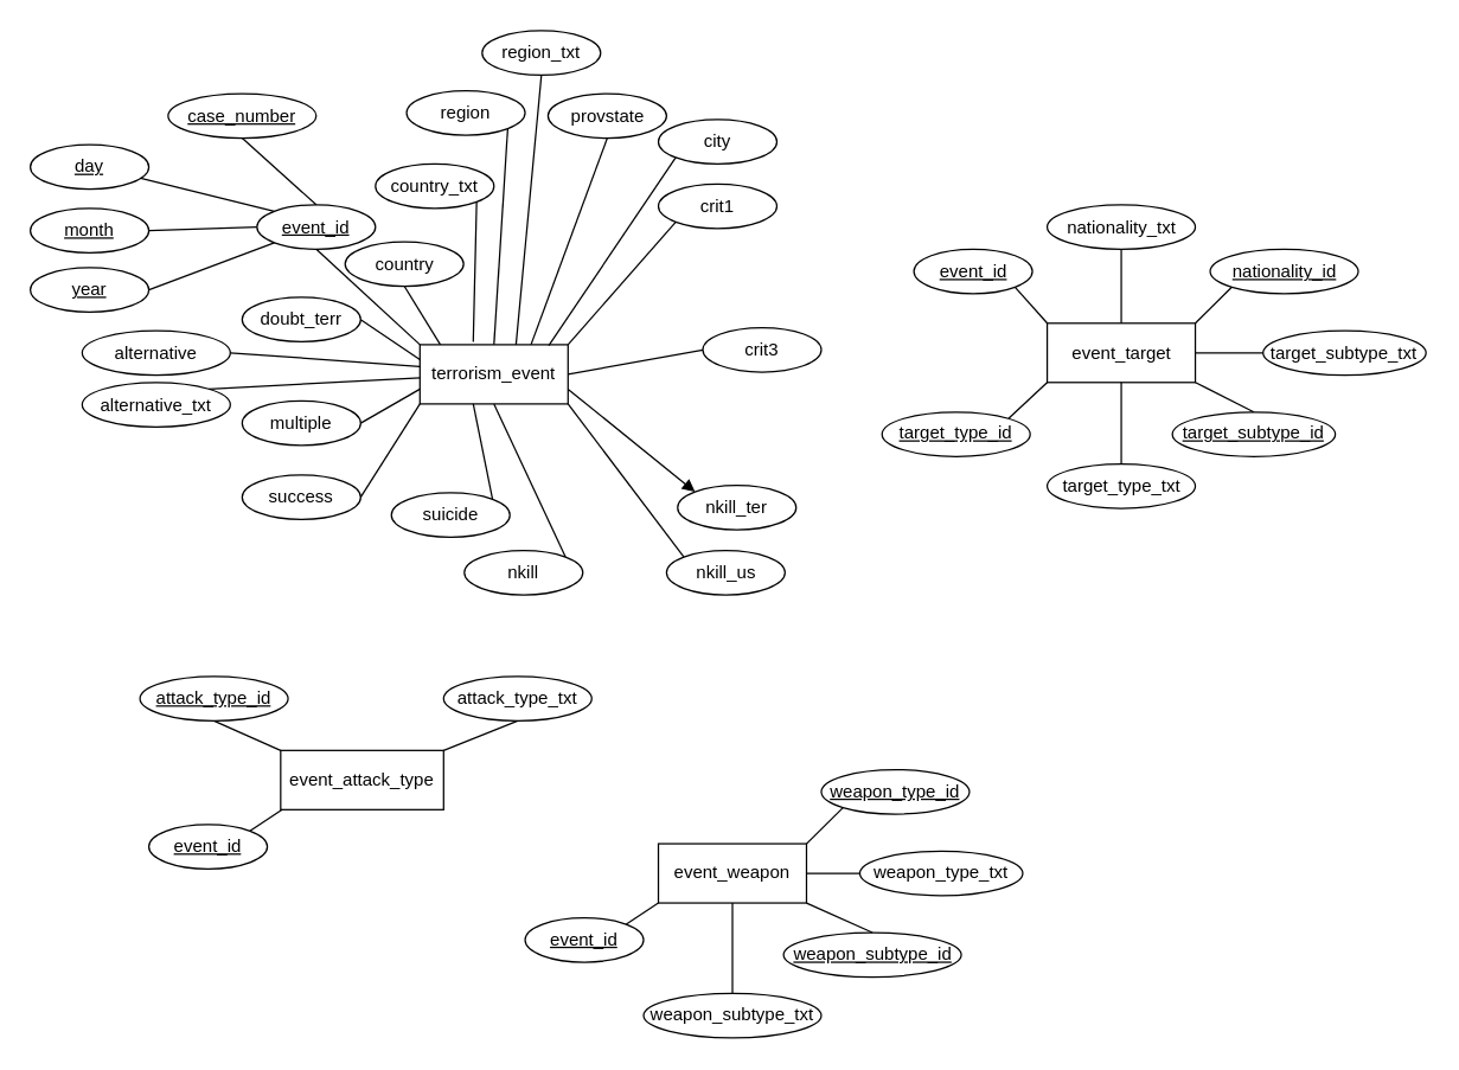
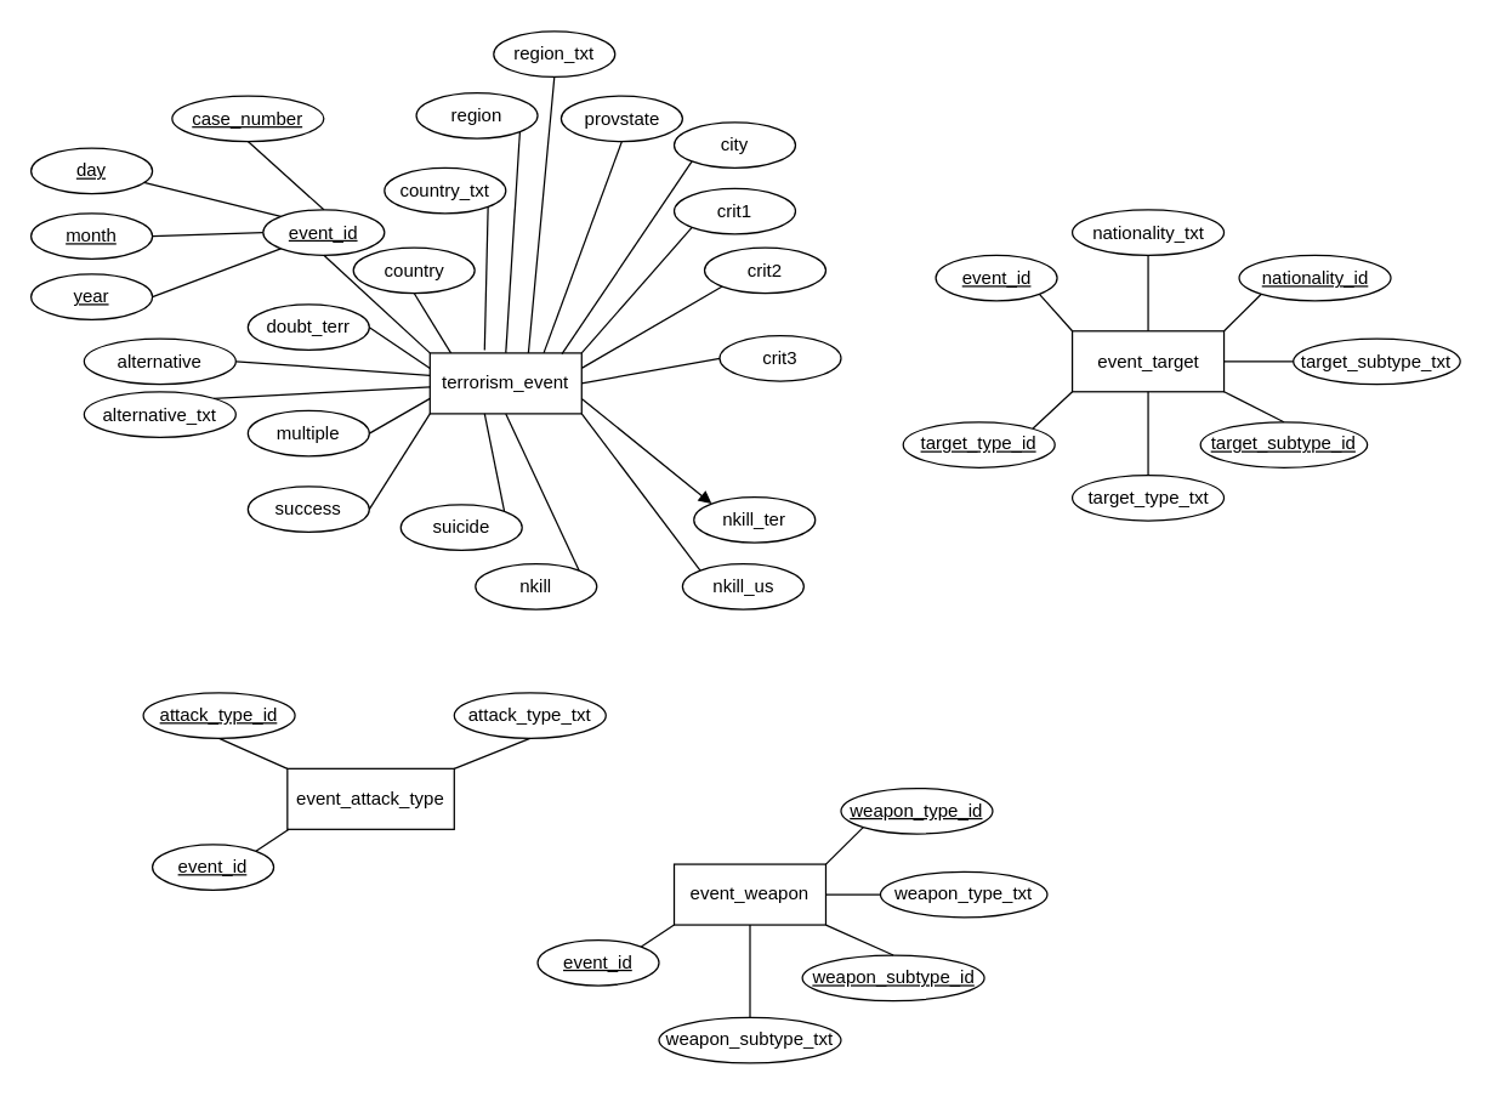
  <mxCell id="0" />
  <mxCell id="1" parent="0" />
  <mxCell id="2" value="region" style="ellipse;whiteSpace=wrap;html=1;align=center;" parent="1" vertex="1"><mxGeometry x="274" y="60.5" width="80" height="30" as="geometry" /></mxCell>
  <mxCell id="3" value="region_txt" style="ellipse;whiteSpace=wrap;html=1;align=center;" parent="1" vertex="1"><mxGeometry x="325" y="20" width="80" height="30" as="geometry" /></mxCell>
  <mxCell id="4" value="" style="endArrow=none;html=1;rounded=0;exitX=0.5;exitY=0;exitDx=0;exitDy=0;entryX=1;entryY=1;entryDx=0;entryDy=0;" parent="1" source="10" target="2" edge="1"><mxGeometry relative="1" as="geometry"><mxPoint x="343.25" y="217.5" as="sourcePoint" /><mxPoint x="246" y="120.5" as="targetPoint" /></mxGeometry></mxCell>
  <mxCell id="5" value="" style="endArrow=none;html=1;rounded=0;exitX=0.5;exitY=1;exitDx=0;exitDy=0;entryX=0.647;entryY=0.05;entryDx=0;entryDy=0;entryPerimeter=0;" parent="1" source="3" target="10" edge="1"><mxGeometry relative="1" as="geometry"><mxPoint x="270" y="56" as="sourcePoint" /><mxPoint x="338" y="50" as="targetPoint" /></mxGeometry></mxCell>
  <mxCell id="6" value="country" style="ellipse;whiteSpace=wrap;html=1;align=center;" parent="1" vertex="1"><mxGeometry x="232.5" y="162.5" width="80" height="30" as="geometry" /></mxCell>
  <mxCell id="7" value="country_txt" style="ellipse;whiteSpace=wrap;html=1;align=center;" parent="1" vertex="1"><mxGeometry x="253" y="110" width="80" height="30" as="geometry" /></mxCell>
  <mxCell id="8" value="" style="endArrow=none;html=1;rounded=0;exitX=0.15;exitY=0.05;exitDx=0;exitDy=0;entryX=0.5;entryY=1;entryDx=0;entryDy=0;exitPerimeter=0;" parent="1" source="10" target="6" edge="1"><mxGeometry relative="1" as="geometry"><mxPoint x="325" y="222.5" as="sourcePoint" /><mxPoint x="172.5" y="222.5" as="targetPoint" /></mxGeometry></mxCell>
  <mxCell id="9" value="" style="endArrow=none;html=1;rounded=0;exitX=1;exitY=1;exitDx=0;exitDy=0;entryX=0.36;entryY=-0.05;entryDx=0;entryDy=0;entryPerimeter=0;" parent="1" source="7" target="10" edge="1"><mxGeometry relative="1" as="geometry"><mxPoint x="302" y="145" as="sourcePoint" /><mxPoint x="279.5" y="170" as="targetPoint" /></mxGeometry></mxCell>
  <mxCell id="10" value="terrorism_event" style="whiteSpace=wrap;html=1;align=center;" parent="1" vertex="1"><mxGeometry x="283" y="232" width="100" height="40" as="geometry" /></mxCell>
  <mxCell id="11" value="event_id" style="ellipse;whiteSpace=wrap;html=1;align=center;fontStyle=4;" parent="1" vertex="1"><mxGeometry x="173" y="137.5" width="80" height="30" as="geometry" /></mxCell>
  <mxCell id="12" value="year" style="ellipse;whiteSpace=wrap;html=1;align=center;fontStyle=4;" parent="1" vertex="1"><mxGeometry x="20" y="180" width="80" height="30" as="geometry" /></mxCell>
  <mxCell id="13" value="month" style="ellipse;whiteSpace=wrap;html=1;align=center;fontStyle=4;" parent="1" vertex="1"><mxGeometry x="20" y="140" width="80" height="30" as="geometry" /></mxCell>
  <mxCell id="14" value="day" style="ellipse;whiteSpace=wrap;html=1;align=center;fontStyle=4;" parent="1" vertex="1"><mxGeometry x="20" y="97" width="80" height="30" as="geometry" /></mxCell>
  <mxCell id="15" value="case_number" style="ellipse;whiteSpace=wrap;html=1;align=center;fontStyle=4;" parent="1" vertex="1"><mxGeometry x="113" y="62.5" width="100" height="30" as="geometry" /></mxCell>
  <mxCell id="16" value="" style="endArrow=none;html=1;rounded=0;entryX=1;entryY=0.5;entryDx=0;entryDy=0;exitX=0;exitY=1;exitDx=0;exitDy=0;" parent="1" source="11" target="12" edge="1"><mxGeometry width="50" height="50" relative="1" as="geometry"><mxPoint x="65" y="252.5" as="sourcePoint" /><mxPoint x="115" y="202.5" as="targetPoint" /></mxGeometry></mxCell>
  <mxCell id="17" value="" style="endArrow=none;html=1;rounded=0;entryX=1;entryY=0.5;entryDx=0;entryDy=0;exitX=0;exitY=0.5;exitDx=0;exitDy=0;" parent="1" source="11" target="13" edge="1"><mxGeometry width="50" height="50" relative="1" as="geometry"><mxPoint x="225" y="252.5" as="sourcePoint" /><mxPoint x="735" y="142.5" as="targetPoint" /></mxGeometry></mxCell>
  <mxCell id="18" value="" style="endArrow=none;html=1;rounded=0;entryX=0.93;entryY=0.75;entryDx=0;entryDy=0;exitX=0;exitY=0;exitDx=0;exitDy=0;entryPerimeter=0;" parent="1" source="11" target="14" edge="1"><mxGeometry width="50" height="50" relative="1" as="geometry"><mxPoint x="685" y="192.5" as="sourcePoint" /><mxPoint x="735" y="142.5" as="targetPoint" /></mxGeometry></mxCell>
  <mxCell id="19" value="" style="endArrow=none;html=1;rounded=0;entryX=0.5;entryY=1;entryDx=0;entryDy=0;exitX=0.5;exitY=0;exitDx=0;exitDy=0;" parent="1" source="11" target="15" edge="1"><mxGeometry width="50" height="50" relative="1" as="geometry"><mxPoint x="175" y="362.5" as="sourcePoint" /><mxPoint x="225" y="312.5" as="targetPoint" /></mxGeometry></mxCell>
  <mxCell id="20" value="crit1" style="ellipse;shape=ellipse;margin=3;whiteSpace=wrap;html=1;align=center;" parent="1" vertex="1"><mxGeometry x="444" y="123.5" width="80" height="30" as="geometry" /></mxCell>
  <mxCell id="21" value="" style="endArrow=none;html=1;rounded=0;exitX=0;exitY=0;exitDx=0;exitDy=0;entryX=0.5;entryY=1;entryDx=0;entryDy=0;" parent="1" source="10" target="11" edge="1"><mxGeometry relative="1" as="geometry"><mxPoint x="635" y="162.5" as="sourcePoint" /><mxPoint x="795" y="162.5" as="targetPoint" /></mxGeometry></mxCell>
  <mxCell id="22" value="" style="endArrow=none;html=1;rounded=0;entryX=0;entryY=1;entryDx=0;entryDy=0;exitX=1;exitY=0;exitDx=0;exitDy=0;" parent="1" source="10" target="20" edge="1"><mxGeometry relative="1" as="geometry"><mxPoint x="635" y="162.5" as="sourcePoint" /><mxPoint x="795" y="162.5" as="targetPoint" /></mxGeometry></mxCell>
  <mxCell id="23" value="doubt_terr" style="ellipse;whiteSpace=wrap;html=1;align=center;" parent="1" vertex="1"><mxGeometry x="163" y="200" width="80" height="30" as="geometry" /></mxCell>
  <mxCell id="24" value="multiple" style="ellipse;whiteSpace=wrap;html=1;align=center;" parent="1" vertex="1"><mxGeometry x="163" y="270" width="80" height="30" as="geometry" /></mxCell>
  <mxCell id="25" value="" style="endArrow=none;html=1;rounded=0;exitX=0;exitY=0.25;exitDx=0;exitDy=0;entryX=1;entryY=0.5;entryDx=0;entryDy=0;" parent="1" source="10" target="23" edge="1"><mxGeometry relative="1" as="geometry"><mxPoint x="635" y="162.5" as="sourcePoint" /><mxPoint x="795" y="162.5" as="targetPoint" /></mxGeometry></mxCell>
  <mxCell id="26" value="success" style="ellipse;whiteSpace=wrap;html=1;align=center;" parent="1" vertex="1"><mxGeometry x="163" y="320" width="80" height="30" as="geometry" /></mxCell>
  <mxCell id="27" value="suicide" style="ellipse;whiteSpace=wrap;html=1;align=center;" parent="1" vertex="1"><mxGeometry x="263.75" y="332" width="80" height="30" as="geometry" /></mxCell>
  <mxCell id="28" value="alternative" style="ellipse;whiteSpace=wrap;html=1;align=center;" parent="1" vertex="1"><mxGeometry x="55" y="222.5" width="100" height="30" as="geometry" /></mxCell>
  <mxCell id="29" value="alternative_txt" style="ellipse;whiteSpace=wrap;html=1;align=center;" parent="1" vertex="1"><mxGeometry x="55" y="257.5" width="100" height="30" as="geometry" /></mxCell>
  <mxCell id="30" value="" style="endArrow=none;html=1;rounded=0;exitX=1;exitY=0.5;exitDx=0;exitDy=0;entryX=0;entryY=0.367;entryDx=0;entryDy=0;entryPerimeter=0;" parent="1" source="28" target="10" edge="1"><mxGeometry relative="1" as="geometry"><mxPoint x="-188.5" y="-108" as="sourcePoint" /><mxPoint x="283" y="236.5" as="targetPoint" /></mxGeometry></mxCell>
  <mxCell id="31" value="" style="endArrow=none;html=1;rounded=0;entryX=1;entryY=0;entryDx=0;entryDy=0;exitX=0.003;exitY=0.558;exitDx=0;exitDy=0;exitPerimeter=0;" parent="1" source="10" target="29" edge="1"><mxGeometry relative="1" as="geometry"><mxPoint x="285" y="250" as="sourcePoint" /><mxPoint x="-143.5" y="-32.51" as="targetPoint" /></mxGeometry></mxCell>
  <mxCell id="32" value="city" style="ellipse;whiteSpace=wrap;html=1;align=center;" parent="1" vertex="1"><mxGeometry x="444" y="80" width="80" height="30" as="geometry" /></mxCell>
  <mxCell id="33" value="provstate" style="ellipse;whiteSpace=wrap;html=1;align=center;" parent="1" vertex="1"><mxGeometry x="369.5" y="62.5" width="80" height="30" as="geometry" /></mxCell>
  <mxCell id="34" value="" style="endArrow=none;html=1;rounded=0;exitX=0.5;exitY=1;exitDx=0;exitDy=0;entryX=0.75;entryY=0;entryDx=0;entryDy=0;" parent="1" source="33" target="10" edge="1"><mxGeometry relative="1" as="geometry"><mxPoint x="605" y="140" as="sourcePoint" /><mxPoint x="765" y="140" as="targetPoint" /></mxGeometry></mxCell>
  <mxCell id="35" value="" style="endArrow=none;html=1;rounded=0;exitX=0;exitY=1;exitDx=0;exitDy=0;entryX=0.87;entryY=0.013;entryDx=0;entryDy=0;entryPerimeter=0;" parent="1" source="32" target="10" edge="1"><mxGeometry relative="1" as="geometry"><mxPoint x="605" y="140" as="sourcePoint" /><mxPoint x="355" y="230" as="targetPoint" /></mxGeometry></mxCell>
  <mxCell id="36" value="" style="endArrow=none;html=1;rounded=0;exitX=1;exitY=0.5;exitDx=0;exitDy=0;entryX=0;entryY=0.75;entryDx=0;entryDy=0;" parent="1" source="24" target="10" edge="1"><mxGeometry relative="1" as="geometry"><mxPoint x="275" y="340" as="sourcePoint" /><mxPoint x="435" y="340" as="targetPoint" /></mxGeometry></mxCell>
  <mxCell id="37" value="" style="endArrow=none;html=1;rounded=0;exitX=1;exitY=0.5;exitDx=0;exitDy=0;entryX=0;entryY=1;entryDx=0;entryDy=0;" parent="1" source="26" target="10" edge="1"><mxGeometry relative="1" as="geometry"><mxPoint x="444" y="299" as="sourcePoint" /><mxPoint x="315" y="270" as="targetPoint" /></mxGeometry></mxCell>
  <mxCell id="38" value="event_target" style="whiteSpace=wrap;html=1;align=center;" parent="1" vertex="1"><mxGeometry x="706.5" y="217.5" width="100" height="40" as="geometry" /></mxCell>
  <mxCell id="39" value="nationality_txt" style="ellipse;whiteSpace=wrap;html=1;align=center;" parent="1" vertex="1"><mxGeometry x="706.5" y="137.5" width="100" height="30" as="geometry" /></mxCell>
  <mxCell id="40" value="" style="endArrow=none;html=1;rounded=0;exitX=0.5;exitY=1;exitDx=0;exitDy=0;entryX=0.5;entryY=0;entryDx=0;entryDy=0;" parent="1" source="39" target="38" edge="1"><mxGeometry relative="1" as="geometry"><mxPoint x="1061.25" y="-0.51" as="sourcePoint" /><mxPoint x="729.75" y="184.5" as="targetPoint" /></mxGeometry></mxCell>
  <mxCell id="41" value="target_subtype_txt" style="ellipse;whiteSpace=wrap;html=1;align=center;" parent="1" vertex="1"><mxGeometry x="852.25" y="222.5" width="110" height="30" as="geometry" /></mxCell>
  <mxCell id="42" value="" style="endArrow=none;html=1;rounded=0;exitX=0;exitY=0.5;exitDx=0;exitDy=0;entryX=1;entryY=0.5;entryDx=0;entryDy=0;" parent="1" source="41" target="38" edge="1"><mxGeometry relative="1" as="geometry"><mxPoint x="1201" y="-112.5" as="sourcePoint" /><mxPoint x="916.5" y="197.5" as="targetPoint" /></mxGeometry></mxCell>
  <mxCell id="43" value="target_type_txt" style="ellipse;whiteSpace=wrap;html=1;align=center;" parent="1" vertex="1"><mxGeometry x="706.5" y="312.5" width="100" height="30" as="geometry" /></mxCell>
  <mxCell id="44" value="event_id" style="ellipse;whiteSpace=wrap;html=1;align=center;fontStyle=4;" parent="1" vertex="1"><mxGeometry x="616.5" y="167.5" width="80" height="30" as="geometry" /></mxCell>
  <mxCell id="45" value="" style="endArrow=none;html=1;rounded=0;entryX=0;entryY=0;entryDx=0;entryDy=0;exitX=1;exitY=1;exitDx=0;exitDy=0;" parent="1" source="44" target="38" edge="1"><mxGeometry relative="1" as="geometry"><mxPoint x="406.5" y="197.5" as="sourcePoint" /><mxPoint x="566.5" y="197.5" as="targetPoint" /></mxGeometry></mxCell>
  <mxCell id="46" value="target_type_id" style="ellipse;whiteSpace=wrap;html=1;align=center;fontStyle=4;" parent="1" vertex="1"><mxGeometry x="595" y="277.49" width="100" height="30" as="geometry" /></mxCell>
  <mxCell id="47" value="" style="endArrow=none;html=1;rounded=0;entryX=0;entryY=1;entryDx=0;entryDy=0;exitX=1;exitY=0;exitDx=0;exitDy=0;" parent="1" source="46" target="38" edge="1"><mxGeometry relative="1" as="geometry"><mxPoint x="406.5" y="197.5" as="sourcePoint" /><mxPoint x="566.5" y="197.5" as="targetPoint" /></mxGeometry></mxCell>
  <mxCell id="48" value="nationality_id" style="ellipse;whiteSpace=wrap;html=1;align=center;fontStyle=4;" parent="1" vertex="1"><mxGeometry x="816.5" y="167.5" width="100" height="30" as="geometry" /></mxCell>
  <mxCell id="49" value="" style="endArrow=none;html=1;rounded=0;entryX=0;entryY=1;entryDx=0;entryDy=0;exitX=1;exitY=0;exitDx=0;exitDy=0;" parent="1" source="38" target="48" edge="1"><mxGeometry relative="1" as="geometry"><mxPoint x="406.5" y="197.5" as="sourcePoint" /><mxPoint x="566.5" y="197.5" as="targetPoint" /></mxGeometry></mxCell>
  <mxCell id="50" value="target_subtype_id" style="ellipse;whiteSpace=wrap;html=1;align=center;fontStyle=4;" parent="1" vertex="1"><mxGeometry x="791" y="277.49" width="110" height="30" as="geometry" /></mxCell>
  <mxCell id="51" value="" style="endArrow=none;html=1;rounded=0;entryX=1;entryY=1;entryDx=0;entryDy=0;exitX=0.5;exitY=0;exitDx=0;exitDy=0;" parent="1" source="50" target="38" edge="1"><mxGeometry relative="1" as="geometry"><mxPoint x="406.5" y="287.5" as="sourcePoint" /><mxPoint x="566.5" y="287.5" as="targetPoint" /></mxGeometry></mxCell>
  <mxCell id="52" value="event_weapon" style="whiteSpace=wrap;html=1;align=center;" parent="1" vertex="1"><mxGeometry x="444" y="569" width="100" height="40" as="geometry" /></mxCell>
  <mxCell id="53" value="weapon_subtype_txt" style="ellipse;whiteSpace=wrap;html=1;align=center;" parent="1" vertex="1"><mxGeometry x="434" y="670" width="120" height="30" as="geometry" /></mxCell>
  <mxCell id="54" value="" style="endArrow=none;html=1;rounded=0;exitX=0.5;exitY=0;exitDx=0;exitDy=0;entryX=0.5;entryY=1;entryDx=0;entryDy=0;" parent="1" source="53" target="52" edge="1"><mxGeometry relative="1" as="geometry"><mxPoint x="803.75" y="469" as="sourcePoint" /><mxPoint x="519.25" y="779" as="targetPoint" /></mxGeometry></mxCell>
  <mxCell id="55" value="weapon_type_txt" style="ellipse;whiteSpace=wrap;html=1;align=center;" parent="1" vertex="1"><mxGeometry x="580" y="574" width="110" height="30" as="geometry" /></mxCell>
  <mxCell id="56" value="" style="endArrow=none;html=1;rounded=0;exitX=0;exitY=0.5;exitDx=0;exitDy=0;entryX=1;entryY=0.5;entryDx=0;entryDy=0;" parent="1" source="55" target="52" edge="1"><mxGeometry relative="1" as="geometry"><mxPoint x="947.25" y="236" as="sourcePoint" /><mxPoint x="662.75" y="546" as="targetPoint" /></mxGeometry></mxCell>
  <mxCell id="57" value="event_id" style="ellipse;whiteSpace=wrap;html=1;align=center;fontStyle=4;" parent="1" vertex="1"><mxGeometry x="354" y="619" width="80" height="30" as="geometry" /></mxCell>
  <mxCell id="58" value="" style="endArrow=none;html=1;rounded=0;entryX=0;entryY=1;entryDx=0;entryDy=0;exitX=1;exitY=0;exitDx=0;exitDy=0;" parent="1" source="57" target="52" edge="1"><mxGeometry relative="1" as="geometry"><mxPoint x="144" y="549" as="sourcePoint" /><mxPoint x="304" y="549" as="targetPoint" /></mxGeometry></mxCell>
  <mxCell id="59" value="weapon_type_id" style="ellipse;whiteSpace=wrap;html=1;align=center;fontStyle=4;" parent="1" vertex="1"><mxGeometry x="554" y="519" width="100" height="30" as="geometry" /></mxCell>
  <mxCell id="60" value="" style="endArrow=none;html=1;rounded=0;entryX=0;entryY=1;entryDx=0;entryDy=0;exitX=1;exitY=0;exitDx=0;exitDy=0;" parent="1" source="52" target="59" edge="1"><mxGeometry relative="1" as="geometry"><mxPoint x="144" y="549" as="sourcePoint" /><mxPoint x="304" y="549" as="targetPoint" /></mxGeometry></mxCell>
  <mxCell id="61" value="weapon_subtype_id" style="ellipse;whiteSpace=wrap;html=1;align=center;fontStyle=4;" parent="1" vertex="1"><mxGeometry x="528.5" y="628.99" width="120" height="30" as="geometry" /></mxCell>
  <mxCell id="62" value="" style="endArrow=none;html=1;rounded=0;entryX=1;entryY=1;entryDx=0;entryDy=0;exitX=0.5;exitY=0;exitDx=0;exitDy=0;" parent="1" source="61" target="52" edge="1"><mxGeometry relative="1" as="geometry"><mxPoint x="144" y="639" as="sourcePoint" /><mxPoint x="304" y="639" as="targetPoint" /></mxGeometry></mxCell>
  <mxCell id="63" value="event_attack_type" style="whiteSpace=wrap;html=1;align=center;" parent="1" vertex="1"><mxGeometry x="189" y="506" width="110" height="40" as="geometry" /></mxCell>
  <mxCell id="64" value="attack_type_txt" style="ellipse;whiteSpace=wrap;html=1;align=center;" parent="1" vertex="1"><mxGeometry x="299" y="456" width="100" height="30" as="geometry" /></mxCell>
  <mxCell id="65" value="" style="endArrow=none;html=1;rounded=0;exitX=0.5;exitY=1;exitDx=0;exitDy=0;entryX=1;entryY=0;entryDx=0;entryDy=0;" parent="1" source="64" target="63" edge="1"><mxGeometry relative="1" as="geometry"><mxPoint x="628" y="136" as="sourcePoint" /><mxPoint x="338.5" y="446" as="targetPoint" /></mxGeometry></mxCell>
  <mxCell id="66" value="attack_type_id" style="ellipse;whiteSpace=wrap;html=1;align=center;fontStyle=4;" parent="1" vertex="1"><mxGeometry x="94" y="456" width="100" height="30" as="geometry" /></mxCell>
  <mxCell id="67" value="" style="endArrow=none;html=1;rounded=0;entryX=0.5;entryY=1;entryDx=0;entryDy=0;exitX=0;exitY=0;exitDx=0;exitDy=0;" parent="1" source="63" target="66" edge="1"><mxGeometry relative="1" as="geometry"><mxPoint x="-106" y="486" as="sourcePoint" /><mxPoint x="54" y="486" as="targetPoint" /></mxGeometry></mxCell>
  <mxCell id="68" value="" style="endArrow=none;html=1;rounded=0;exitX=0.36;exitY=1;exitDx=0;exitDy=0;exitPerimeter=0;entryX=1;entryY=0;entryDx=0;entryDy=0;" parent="1" source="10" target="27" edge="1"><mxGeometry relative="1" as="geometry"><mxPoint x="805" y="70" as="sourcePoint" /><mxPoint x="965" y="70" as="targetPoint" /></mxGeometry></mxCell>
  <mxCell id="69" value="nkill" style="ellipse;whiteSpace=wrap;html=1;align=center;" parent="1" vertex="1"><mxGeometry x="313" y="371" width="80" height="30" as="geometry" /></mxCell>
  <mxCell id="70" value="nkill_ter" style="ellipse;whiteSpace=wrap;html=1;align=center;" parent="1" vertex="1"><mxGeometry x="457" y="327" width="80" height="30" as="geometry" /></mxCell>
  <mxCell id="71" value="nkill_us" style="ellipse;whiteSpace=wrap;html=1;align=center;" parent="1" vertex="1"><mxGeometry x="449.5" y="371" width="80" height="30" as="geometry" /></mxCell>
  <mxCell id="72" value="" style="endArrow=block;html=1;rounded=0;exitX=1;exitY=0.75;exitDx=0;exitDy=0;entryX=0;entryY=0;entryDx=0;entryDy=0;" parent="1" source="10" target="70" edge="1"><mxGeometry relative="1" as="geometry"><mxPoint x="465" y="140" as="sourcePoint" /><mxPoint x="625" y="140" as="targetPoint" /></mxGeometry></mxCell>
  <mxCell id="73" value="" style="endArrow=none;html=1;rounded=0;exitX=1;exitY=1;exitDx=0;exitDy=0;entryX=0;entryY=0;entryDx=0;entryDy=0;" parent="1" source="10" target="71" edge="1"><mxGeometry relative="1" as="geometry"><mxPoint x="465" y="140" as="sourcePoint" /><mxPoint x="625" y="140" as="targetPoint" /></mxGeometry></mxCell>
  <mxCell id="74" value="" style="endArrow=none;html=1;rounded=0;exitX=0.5;exitY=1;exitDx=0;exitDy=0;entryX=1;entryY=0;entryDx=0;entryDy=0;" parent="1" source="10" target="69" edge="1"><mxGeometry relative="1" as="geometry"><mxPoint x="465" y="140" as="sourcePoint" /><mxPoint x="625" y="140" as="targetPoint" /></mxGeometry></mxCell>
  <mxCell id="75" value="" style="endArrow=none;html=1;rounded=0;entryX=0.5;entryY=1;entryDx=0;entryDy=0;exitX=0.5;exitY=0;exitDx=0;exitDy=0;" edge="1" parent="1" source="43" target="38"><mxGeometry relative="1" as="geometry"><mxPoint x="572.25" y="225.5" as="sourcePoint" /><mxPoint x="732.25" y="225.5" as="targetPoint" /></mxGeometry></mxCell>
  <mxCell id="76" value="event_id" style="ellipse;whiteSpace=wrap;html=1;align=center;fontStyle=4;" vertex="1" parent="1"><mxGeometry x="100" y="556" width="80" height="30" as="geometry" /></mxCell>
  <mxCell id="77" value="" style="endArrow=none;html=1;rounded=0;entryX=0;entryY=1;entryDx=0;entryDy=0;exitX=1;exitY=0;exitDx=0;exitDy=0;" edge="1" parent="1" source="76"><mxGeometry relative="1" as="geometry"><mxPoint x="-110" y="486" as="sourcePoint" /><mxPoint x="190" y="546" as="targetPoint" /></mxGeometry></mxCell>
+ <mxCell id="78" value="crit2" style="ellipse;shape=ellipse;margin=3;whiteSpace=wrap;html=1;align=center;" vertex="1" parent="1"><mxGeometry x="464" y="162.5" width="80" height="30" as="geometry" /></mxCell>
+ <mxCell id="79" value="" style="endArrow=none;html=1;rounded=0;entryX=0;entryY=1;entryDx=0;entryDy=0;exitX=1;exitY=0.25;exitDx=0;exitDy=0;" edge="1" parent="1" target="78" source="10"><mxGeometry relative="1" as="geometry"><mxPoint x="343.75" y="242" as="sourcePoint" /><mxPoint x="817.75" y="201.5" as="targetPoint" /></mxGeometry></mxCell>
  <mxCell id="80" value="crit3" style="ellipse;shape=ellipse;margin=3;whiteSpace=wrap;html=1;align=center;" vertex="1" parent="1"><mxGeometry x="474" y="220.5" width="80" height="30" as="geometry" /></mxCell>
  <mxCell id="81" value="" style="endArrow=none;html=1;rounded=0;entryX=0;entryY=0.5;entryDx=0;entryDy=0;exitX=1;exitY=0.5;exitDx=0;exitDy=0;" edge="1" parent="1" target="80" source="10"><mxGeometry relative="1" as="geometry"><mxPoint x="393" y="300" as="sourcePoint" /><mxPoint x="827.75" y="259.5" as="targetPoint" /></mxGeometry></mxCell>
